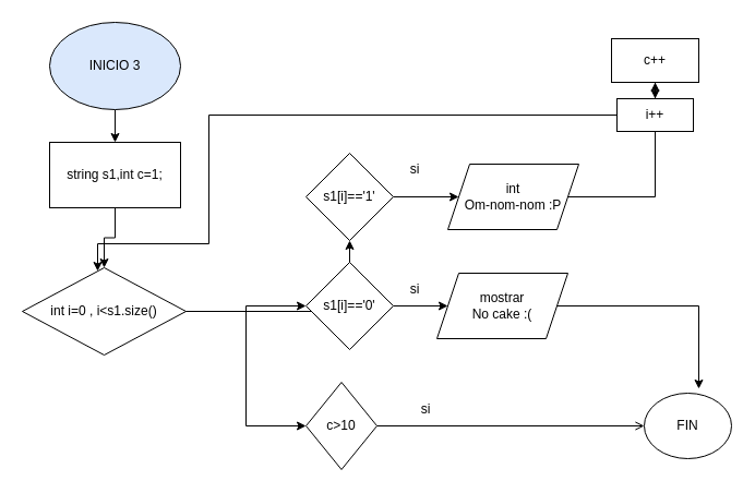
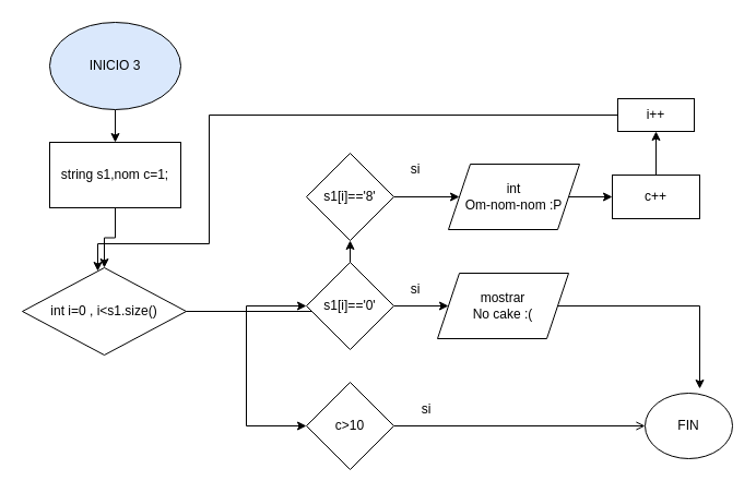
  <mxCell id="0" />
  <mxCell id="1" parent="0" />
  <mxCell id="2" value="" style="edgeStyle=orthogonalEdgeStyle;rounded=0;orthogonalLoop=1;jettySize=auto;html=1;" edge="1" parent="1" source="3" target="5"><mxGeometry relative="1" as="geometry" /></mxCell>
  <mxCell id="3" value="INICIO 3" style="ellipse;whiteSpace=wrap;html=1;fillColor=#dae8fc;" vertex="1" parent="1"><mxGeometry x="45" y="20" width="120" height="80" as="geometry" /></mxCell>
  <mxCell id="4" value="" style="edgeStyle=orthogonalEdgeStyle;rounded=0;orthogonalLoop=1;jettySize=auto;html=1;" edge="1" parent="1" source="5" target="9"><mxGeometry relative="1" as="geometry" /></mxCell>
- <mxCell id="5" value="string s1,int c=1;" style="whiteSpace=wrap;html=1;" vertex="1" parent="1"><mxGeometry x="45" y="130" width="120" height="60" as="geometry" /></mxCell>
+ <mxCell id="5" value="string s1,nom c=1;" style="whiteSpace=wrap;html=1;" vertex="1" parent="1"><mxGeometry x="45" y="130" width="120" height="60" as="geometry" /></mxCell>
  <mxCell id="6" value="" style="edgeStyle=orthogonalEdgeStyle;rounded=0;orthogonalLoop=1;jettySize=auto;html=1;" edge="1" parent="1" source="9" target="11"><mxGeometry relative="1" as="geometry" /></mxCell>
  <mxCell id="7" style="edgeStyle=orthogonalEdgeStyle;rounded=0;orthogonalLoop=1;jettySize=auto;html=1;entryX=0;entryY=0.5;entryDx=0;entryDy=0;" edge="1" parent="1" source="9" target="13"><mxGeometry relative="1" as="geometry" /></mxCell>
  <mxCell id="8" style="edgeStyle=orthogonalEdgeStyle;rounded=0;orthogonalLoop=1;jettySize=auto;html=1;entryX=0;entryY=0.5;entryDx=0;entryDy=0;" edge="1" parent="1" source="9" target="15"><mxGeometry relative="1" as="geometry" /></mxCell>
  <mxCell id="9" value="int i=0 , i&amp;lt;s1.size()" style="rhombus;whiteSpace=wrap;html=1;" vertex="1" parent="1"><mxGeometry x="20" y="245" width="150" height="80" as="geometry" /></mxCell>
  <mxCell id="10" value="" style="edgeStyle=orthogonalEdgeStyle;rounded=0;orthogonalLoop=1;jettySize=auto;html=1;" edge="1" parent="1" source="11" target="17"><mxGeometry relative="1" as="geometry" /></mxCell>
- <mxCell id="11" value="s1[i]=='1'" style="rhombus;whiteSpace=wrap;html=1;" vertex="1" parent="1"><mxGeometry x="280" y="140" width="80" height="80" as="geometry" /></mxCell>
+ <mxCell id="11" value="s1[i]=='8'" style="rhombus;whiteSpace=wrap;html=1;" vertex="1" parent="1"><mxGeometry x="280" y="140" width="80" height="80" as="geometry" /></mxCell>
  <mxCell id="12" value="" style="edgeStyle=orthogonalEdgeStyle;rounded=0;orthogonalLoop=1;jettySize=auto;html=1;" edge="1" parent="1" source="13" target="18"><mxGeometry relative="1" as="geometry" /></mxCell>
  <mxCell id="13" value="s1[i]=='0'" style="rhombus;whiteSpace=wrap;html=1;" vertex="1" parent="1"><mxGeometry x="280" y="240" width="80" height="80" as="geometry" /></mxCell>
  <mxCell id="14" value="" style="edgeStyle=orthogonalEdgeStyle;rounded=0;orthogonalLoop=1;jettySize=auto;html=1;endArrow=open;" edge="1" parent="1" source="15" target="19"><mxGeometry relative="1" as="geometry" /></mxCell>
- <mxCell id="15" value="c&amp;gt;10" style="rhombus;whiteSpace=wrap;html=1;" vertex="1" parent="1"><mxGeometry x="280" y="350" width="65" height="80" as="geometry" /></mxCell>
+ <mxCell id="15" value="c&amp;gt;10" style="rhombus;whiteSpace=wrap;html=1;" vertex="1" parent="1"><mxGeometry x="280" y="350" width="80" height="80" as="geometry" /></mxCell>
  <mxCell id="16" value="" style="edgeStyle=orthogonalEdgeStyle;rounded=0;orthogonalLoop=1;jettySize=auto;html=1;" edge="1" parent="1" source="17" target="21"><mxGeometry relative="1" as="geometry" /></mxCell>
  <mxCell id="17" value="int&lt;div&gt;Om-nom-nom :P&lt;br&gt;&lt;/div&gt;" style="shape=parallelogram;perimeter=parallelogramPerimeter;whiteSpace=wrap;html=1;fixedSize=1;" vertex="1" parent="1"><mxGeometry x="410" y="150" width="120" height="60" as="geometry" /></mxCell>
  <mxCell id="18" value="mostrar&lt;div&gt;No cake :(&lt;br&gt;&lt;/div&gt;" style="shape=parallelogram;perimeter=parallelogramPerimeter;whiteSpace=wrap;html=1;fixedSize=1;" vertex="1" parent="1"><mxGeometry x="400" y="250" width="120" height="60" as="geometry" /></mxCell>
  <mxCell id="19" value="FIN" style="ellipse;whiteSpace=wrap;html=1;" vertex="1" parent="1"><mxGeometry x="590" y="360" width="80" height="60" as="geometry" /></mxCell>
  <mxCell id="20" value="" style="edgeStyle=orthogonalEdgeStyle;rounded=0;orthogonalLoop=1;jettySize=auto;html=1;" edge="1" parent="1" source="21" target="24"><mxGeometry relative="1" as="geometry" /></mxCell>
- <mxCell id="21" value="c++" style="whiteSpace=wrap;html=1;" vertex="1" parent="1"><mxGeometry x="560" y="35" width="80" height="40" as="geometry" /></mxCell>
+ <mxCell id="21" value="c++" style="whiteSpace=wrap;html=1;" vertex="1" parent="1"><mxGeometry x="560" y="160" width="80" height="40" as="geometry" /></mxCell>
  <mxCell id="22" style="edgeStyle=orthogonalEdgeStyle;rounded=0;orthogonalLoop=1;jettySize=auto;html=1;entryX=0.625;entryY=-0.067;entryDx=0;entryDy=0;entryPerimeter=0;" edge="1" parent="1" source="18" target="19"><mxGeometry relative="1" as="geometry" /></mxCell>
  <mxCell id="23" style="edgeStyle=orthogonalEdgeStyle;rounded=0;orthogonalLoop=1;jettySize=auto;html=1;entryX=0.46;entryY=0.038;entryDx=0;entryDy=0;entryPerimeter=0;" edge="1" parent="1" source="24" target="9"><mxGeometry relative="1" as="geometry"><mxPoint x="190" y="240" as="targetPoint" /><Array as="points"><mxPoint x="191" y="105" /><mxPoint x="191" y="223" /></Array></mxGeometry></mxCell>
  <mxCell id="24" value="i++" style="whiteSpace=wrap;html=1;" vertex="1" parent="1"><mxGeometry x="565" y="90" width="70" height="30" as="geometry" /></mxCell>
  <mxCell id="25" value="si" style="text;html=1;align=center;verticalAlign=middle;whiteSpace=wrap;rounded=0;" vertex="1" parent="1"><mxGeometry x="350" y="140" width="60" height="30" as="geometry" /></mxCell>
  <mxCell id="26" value="si" style="text;html=1;align=center;verticalAlign=middle;whiteSpace=wrap;rounded=0;" vertex="1" parent="1"><mxGeometry x="350" y="250" width="60" height="30" as="geometry" /></mxCell>
  <mxCell id="27" value="si" style="text;html=1;align=center;verticalAlign=middle;whiteSpace=wrap;rounded=0;" vertex="1" parent="1"><mxGeometry x="360" y="360" width="60" height="30" as="geometry" /></mxCell>
